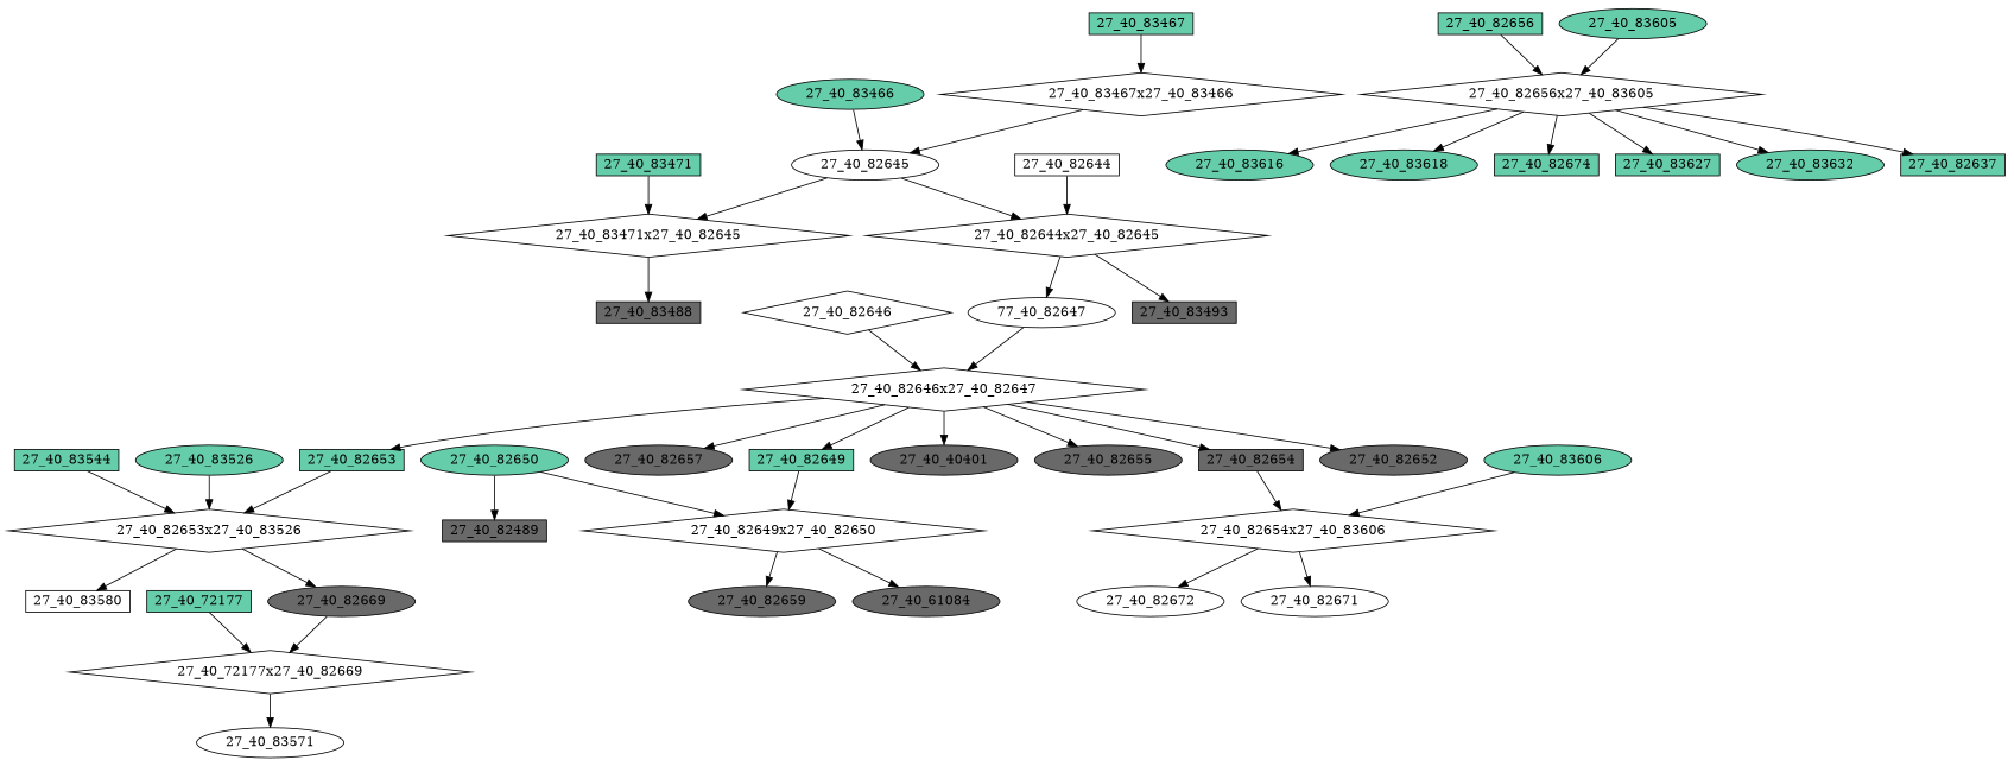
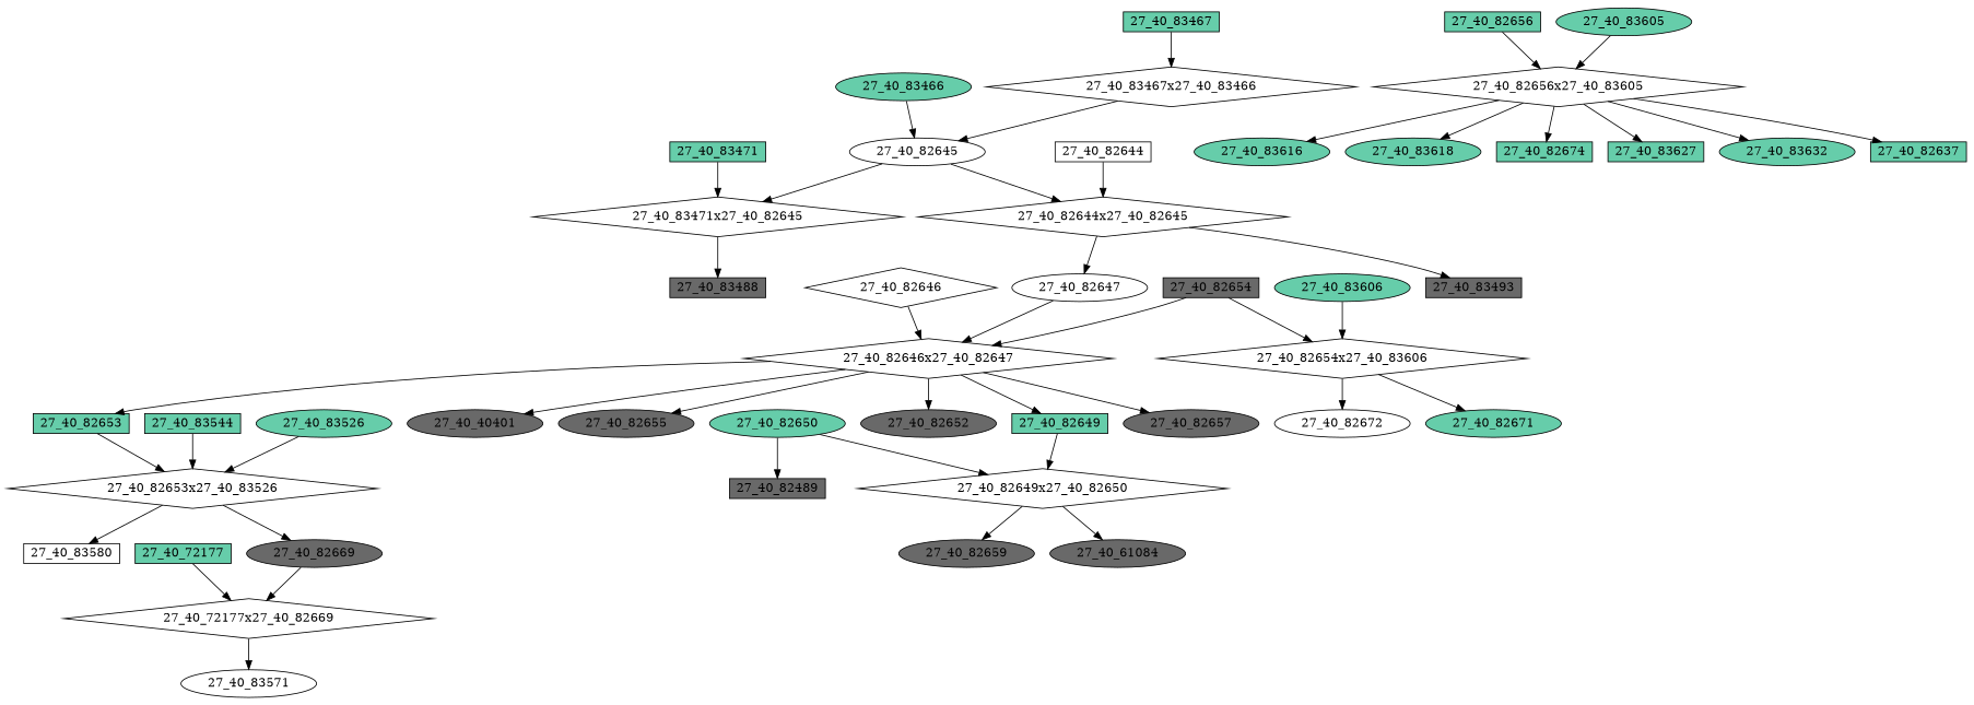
  digraph {
    node [fillcolor=aquamarine3 fontcolor=black regular=0 shape=ellipse style=filled]
    "27_40_83471" [height=0.3 shape=box width=0.5]
    "27_40_83471x27_40_82645" [height=.1 shape=diamond width=.1 fillcolor="" fontcolor="" regular="" style=""]
    "27_40_83488" [fillcolor=dimgrey height=0.3 shape=box width=0.5]
    "27_40_83571" [fillcolor=white height=0.3 width=0.5]
    "27_40_72177x27_40_82669" [height=.1 shape=diamond width=.1 fillcolor="" fontcolor="" regular="" style=""]
    "27_40_72177" [height=0.3 shape=box width=0.5]
    "27_40_82655" [fillcolor=dimgrey height=0.3 width=0.5]
    "27_40_82646x27_40_82647" [height=.1 shape=diamond width=.1 fillcolor="" fontcolor="" regular="" style=""]
    "27_40_82649" [height=0.3 shape=box width=0.5]
    "27_40_82652" [fillcolor=dimgrey height=0.3 width=0.5]
    "27_40_82653" [height=0.3 shape=box width=0.5]
    "27_40_82657" [fillcolor=dimgrey height=0.3 width=0.5]
    "27_40_82654" [fillcolor=dimgrey height=0.3 shape=box width=0.5]
    "27_40_40401" [fillcolor=dimgrey height=0.3 width=0.5]
    "27_40_82649x27_40_82650" [height=.1 shape=diamond width=.1 fillcolor="" fontcolor="" regular="" style=""]
    "27_40_82653x27_40_83526" [height=.1 shape=diamond width=.1 fillcolor="" fontcolor="" regular="" style=""]
    "27_40_82654x27_40_83606" [height=.1 shape=diamond width=.1 fillcolor="" fontcolor="" regular="" style=""]
-   "27_40_82671" [fillcolor=white height=0.3 width=0.5]
+   "27_40_82671" [height=0.3 width=0.5]
    "27_40_82672" [fillcolor=white height=0.3 width=0.5]
    "27_40_83466" [height=0.3 width=0.5]
    "27_40_82645" [fillcolor=white height=0.3 width=0.5]
    "27_40_83467x27_40_83466" [height=.1 shape=diamond width=.1 fillcolor="" fontcolor="" regular="" style=""]
    "27_40_82644x27_40_82645" [height=.1 shape=diamond width=.1 fillcolor="" fontcolor="" regular="" style=""]
    "27_40_82669" [fillcolor=dimgrey height=0.3 width=0.5]
    "27_40_83580" [fillcolor=white height=0.3 shape=box width=0.5]
    "27_40_83544" [height=0.3 shape=box width=0.5]
    "27_40_61084" [fillcolor=dimgrey height=0.3 width=0.5]
    "27_40_82659" [fillcolor=dimgrey height=0.3 width=0.5]
    "27_40_82489" [fillcolor=dimgrey height=0.3 shape=box width=0.5]
-   "27_40_82647" [fillcolor=white height=0.3 width=0.5 label="77_40_82647"]
+   "27_40_82647" [fillcolor=white height=0.3 width=0.5]
    "27_40_83493" [fillcolor=dimgrey height=0.3 shape=box width=0.5]
    "27_40_82646" [fillcolor=white height=0.3 shape=diamond width=0.5]
    "27_40_82650" [height=0.3 width=0.5]
    "27_40_83467" [height=0.3 shape=box width=0.5]
    "27_40_82644" [fillcolor=white height=0.3 shape=box width=0.5]
    "27_40_82656" [height=0.3 shape=box width=0.5]
    "27_40_82656x27_40_83605" [height=.1 shape=diamond width=.1 fillcolor="" fontcolor="" regular="" style=""]
    "27_40_83616" [height=0.3 width=0.5]
    "27_40_83618" [height=0.3 width=0.5]
    "27_40_82674" [height=0.3 shape=box width=0.5]
    "27_40_83627" [height=0.3 shape=box width=0.5]
    "27_40_83632" [height=0.3 width=0.5]
    n43 [height=0.3 label="27_40_82637" shape=box width=0.5]
    "27_40_83605" [height=0.3 width=0.5]
    "27_40_83526" [height=0.3 width=0.5]
    "27_40_83606" [height=0.3 width=0.5]
    "27_40_83471" -> "27_40_83471x27_40_82645"
    "27_40_83471x27_40_82645" -> "27_40_83488"
    "27_40_72177x27_40_82669" -> "27_40_83571"
    "27_40_72177" -> "27_40_72177x27_40_82669"
    "27_40_82646x27_40_82647" -> "27_40_82655"
    "27_40_82646x27_40_82647" -> "27_40_82649"
    "27_40_82646x27_40_82647" -> "27_40_82652"
    "27_40_82646x27_40_82647" -> "27_40_82653"
    "27_40_82646x27_40_82647" -> "27_40_82657"
-   "27_40_82646x27_40_82647" -> "27_40_82654"
+   "27_40_82654" -> "27_40_82646x27_40_82647"
    "27_40_82646x27_40_82647" -> "27_40_40401"
    "27_40_82649" -> "27_40_82649x27_40_82650"
    "27_40_82653" -> "27_40_82653x27_40_83526"
    "27_40_82654" -> "27_40_82654x27_40_83606"
    "27_40_82649x27_40_82650" -> "27_40_61084"
    "27_40_82649x27_40_82650" -> "27_40_82659"
    "27_40_82653x27_40_83526" -> "27_40_82669"
    "27_40_82653x27_40_83526" -> "27_40_83580"
    "27_40_82654x27_40_83606" -> "27_40_82671"
    "27_40_82654x27_40_83606" -> "27_40_82672"
    "27_40_83466" -> "27_40_82645"
    "27_40_82645" -> "27_40_83471x27_40_82645"
    "27_40_82645" -> "27_40_82644x27_40_82645"
    "27_40_83467x27_40_83466" -> "27_40_82645"
    "27_40_82644x27_40_82645" -> "27_40_82647"
    "27_40_82644x27_40_82645" -> "27_40_83493"
    "27_40_82669" -> "27_40_72177x27_40_82669"
    "27_40_83544" -> "27_40_82653x27_40_83526"
    "27_40_82647" -> "27_40_82646x27_40_82647"
    "27_40_82646" -> "27_40_82646x27_40_82647"
    "27_40_82650" -> "27_40_82649x27_40_82650"
    "27_40_82650" -> "27_40_82489"
    "27_40_83467" -> "27_40_83467x27_40_83466"
    "27_40_82644" -> "27_40_82644x27_40_82645"
    "27_40_82656" -> "27_40_82656x27_40_83605"
    "27_40_82656x27_40_83605" -> "27_40_83616"
    "27_40_82656x27_40_83605" -> "27_40_83618"
    "27_40_82656x27_40_83605" -> "27_40_82674"
    "27_40_82656x27_40_83605" -> "27_40_83627"
    "27_40_82656x27_40_83605" -> "27_40_83632"
    "27_40_82656x27_40_83605" -> n43
    "27_40_83605" -> "27_40_82656x27_40_83605"
    "27_40_83526" -> "27_40_82653x27_40_83526"
    "27_40_83606" -> "27_40_82654x27_40_83606"
  }
